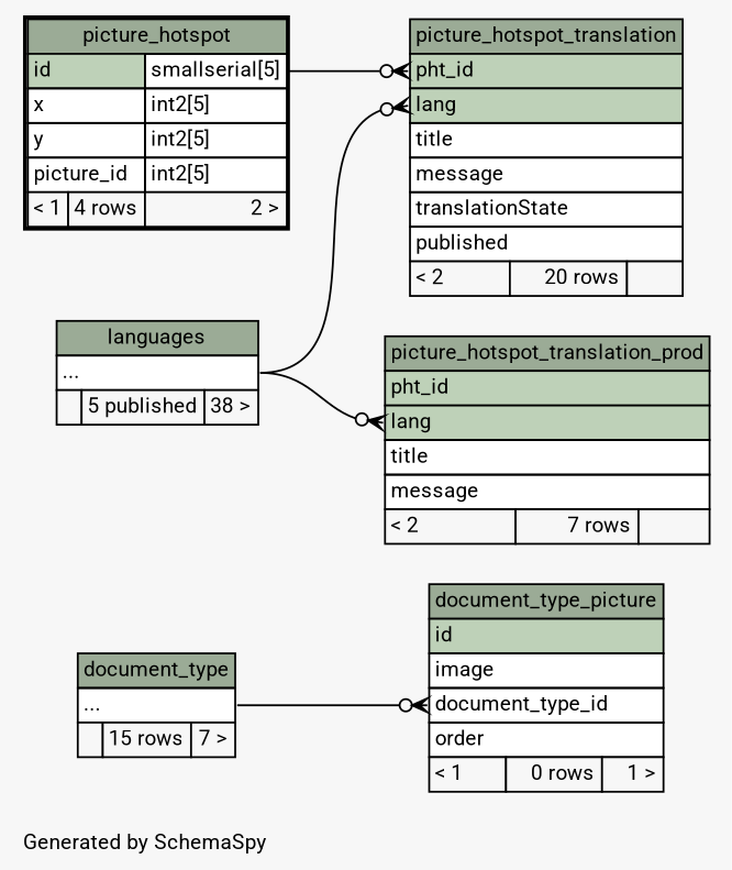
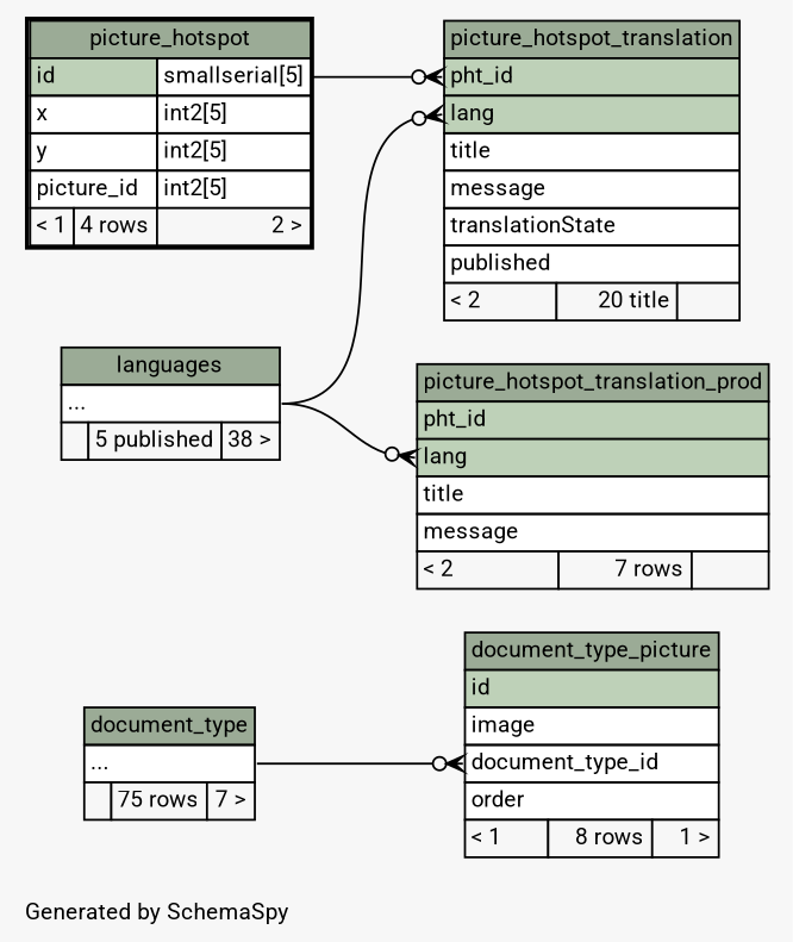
  digraph {
    bgcolor="#f7f7f7"
    fontname=Roboto
    fontsize=11
    label="\nGenerated by SchemaSpy"
    labeljust=l
    nodesep=0.18
    rankdir=RL
    ranksep=0.46
    node [fontname=Roboto fontsize=11 shape=plaintext]
    edge [arrowhead=none arrowsize=0.8 arrowtail=crowodot dir=back fontname=Roboto headport="elipses:e" tailport="lang:w"]
-   n1 [label=<     <TABLE BORDER="0" CELLBORDER="1" CELLSPACING="0" BGCOLOR="#ffffff">       <TR><TD COLSPAN="3" BGCOLOR="#9bab96" ALIGN="CENTER">document_type_picture</TD></TR>       <TR><TD PORT="id" COLSPAN="3" BGCOLOR="#bed1b8" ALIGN="LEFT">id</TD></TR>       <TR><TD PORT="image" COLSPAN="3" ALIGN="LEFT">image</TD></TR>       <TR><TD PORT="document_type_id" COLSPAN="3" ALIGN="LEFT">document_type_id</TD></TR>       <TR><TD PORT="order" COLSPAN="3" ALIGN="LEFT">order</TD></TR>       <TR><TD ALIGN="LEFT" BGCOLOR="#f7f7f7">&lt; 1</TD><TD ALIGN="RIGHT" BGCOLOR="#f7f7f7">0 rows</TD><TD ALIGN="RIGHT" BGCOLOR="#f7f7f7">1 &gt;</TD></TR>     </TABLE>>]
-   n2 [label=<     <TABLE BORDER="0" CELLBORDER="1" CELLSPACING="0" BGCOLOR="#ffffff">       <TR><TD COLSPAN="3" BGCOLOR="#9bab96" ALIGN="CENTER">document_type</TD></TR>       <TR><TD PORT="elipses" COLSPAN="3" ALIGN="LEFT">...</TD></TR>       <TR><TD ALIGN="LEFT" BGCOLOR="#f7f7f7">  </TD><TD ALIGN="RIGHT" BGCOLOR="#f7f7f7">15 rows</TD><TD ALIGN="RIGHT" BGCOLOR="#f7f7f7">7 &gt;</TD></TR>     </TABLE>>]
+   n1 [label=<     <TABLE BORDER="0" CELLBORDER="1" CELLSPACING="0" BGCOLOR="#ffffff">       <TR><TD COLSPAN="3" BGCOLOR="#9bab96" ALIGN="CENTER">document_type_picture</TD></TR>       <TR><TD PORT="id" COLSPAN="3" BGCOLOR="#bed1b8" ALIGN="LEFT">id</TD></TR>       <TR><TD PORT="image" COLSPAN="3" ALIGN="LEFT">image</TD></TR>       <TR><TD PORT="document_type_id" COLSPAN="3" ALIGN="LEFT">document_type_id</TD></TR>       <TR><TD PORT="order" COLSPAN="3" ALIGN="LEFT">order</TD></TR>       <TR><TD ALIGN="LEFT" BGCOLOR="#f7f7f7">&lt; 1</TD><TD ALIGN="RIGHT" BGCOLOR="#f7f7f7">8 rows</TD><TD ALIGN="RIGHT" BGCOLOR="#f7f7f7">1 &gt;</TD></TR>     </TABLE>>]
+   n2 [label=<     <TABLE BORDER="0" CELLBORDER="1" CELLSPACING="0" BGCOLOR="#ffffff">       <TR><TD COLSPAN="3" BGCOLOR="#9bab96" ALIGN="CENTER">document_type</TD></TR>       <TR><TD PORT="elipses" COLSPAN="3" ALIGN="LEFT">...</TD></TR>       <TR><TD ALIGN="LEFT" BGCOLOR="#f7f7f7">  </TD><TD ALIGN="RIGHT" BGCOLOR="#f7f7f7">75 rows</TD><TD ALIGN="RIGHT" BGCOLOR="#f7f7f7">7 &gt;</TD></TR>     </TABLE>>]
    n3 [label=<     <TABLE BORDER="2" CELLBORDER="1" CELLSPACING="0" BGCOLOR="#ffffff">       <TR><TD COLSPAN="3" BGCOLOR="#9bab96" ALIGN="CENTER">picture_hotspot</TD></TR>       <TR><TD PORT="id" COLSPAN="2" BGCOLOR="#bed1b8" ALIGN="LEFT">id</TD><TD PORT="id.type" ALIGN="LEFT">smallserial[5]</TD></TR>       <TR><TD PORT="x" COLSPAN="2" ALIGN="LEFT">x</TD><TD PORT="x.type" ALIGN="LEFT">int2[5]</TD></TR>       <TR><TD PORT="y" COLSPAN="2" ALIGN="LEFT">y</TD><TD PORT="y.type" ALIGN="LEFT">int2[5]</TD></TR>       <TR><TD PORT="picture_id" COLSPAN="2" ALIGN="LEFT">picture_id</TD><TD PORT="picture_id.type" ALIGN="LEFT">int2[5]</TD></TR>       <TR><TD ALIGN="LEFT" BGCOLOR="#f7f7f7">&lt; 1</TD><TD ALIGN="RIGHT" BGCOLOR="#f7f7f7">4 rows</TD><TD ALIGN="RIGHT" BGCOLOR="#f7f7f7">2 &gt;</TD></TR>     </TABLE>>]
-   n4 [label=<     <TABLE BORDER="0" CELLBORDER="1" CELLSPACING="0" BGCOLOR="#ffffff">       <TR><TD COLSPAN="3" BGCOLOR="#9bab96" ALIGN="CENTER">picture_hotspot_translation</TD></TR>       <TR><TD PORT="pht_id" COLSPAN="3" BGCOLOR="#bed1b8" ALIGN="LEFT">pht_id</TD></TR>       <TR><TD PORT="lang" COLSPAN="3" BGCOLOR="#bed1b8" ALIGN="LEFT">lang</TD></TR>       <TR><TD PORT="title" COLSPAN="3" ALIGN="LEFT">title</TD></TR>       <TR><TD PORT="message" COLSPAN="3" ALIGN="LEFT">message</TD></TR>       <TR><TD PORT="translationState" COLSPAN="3" ALIGN="LEFT">translationState</TD></TR>       <TR><TD PORT="published" COLSPAN="3" ALIGN="LEFT">published</TD></TR>       <TR><TD ALIGN="LEFT" BGCOLOR="#f7f7f7">&lt; 2</TD><TD ALIGN="RIGHT" BGCOLOR="#f7f7f7">20 rows</TD><TD ALIGN="RIGHT" BGCOLOR="#f7f7f7">  </TD></TR>     </TABLE>>]
+   n4 [label=<     <TABLE BORDER="0" CELLBORDER="1" CELLSPACING="0" BGCOLOR="#ffffff">       <TR><TD COLSPAN="3" BGCOLOR="#9bab96" ALIGN="CENTER">picture_hotspot_translation</TD></TR>       <TR><TD PORT="pht_id" COLSPAN="3" BGCOLOR="#bed1b8" ALIGN="LEFT">pht_id</TD></TR>       <TR><TD PORT="lang" COLSPAN="3" BGCOLOR="#bed1b8" ALIGN="LEFT">lang</TD></TR>       <TR><TD PORT="title" COLSPAN="3" ALIGN="LEFT">title</TD></TR>       <TR><TD PORT="message" COLSPAN="3" ALIGN="LEFT">message</TD></TR>       <TR><TD PORT="translationState" COLSPAN="3" ALIGN="LEFT">translationState</TD></TR>       <TR><TD PORT="published" COLSPAN="3" ALIGN="LEFT">published</TD></TR>       <TR><TD ALIGN="LEFT" BGCOLOR="#f7f7f7">&lt; 2</TD><TD ALIGN="RIGHT" BGCOLOR="#f7f7f7">20 title</TD><TD ALIGN="RIGHT" BGCOLOR="#f7f7f7">  </TD></TR>     </TABLE>>]
    n5 [label=<     <TABLE BORDER="0" CELLBORDER="1" CELLSPACING="0" BGCOLOR="#ffffff">       <TR><TD COLSPAN="3" BGCOLOR="#9bab96" ALIGN="CENTER">languages</TD></TR>       <TR><TD PORT="elipses" COLSPAN="3" ALIGN="LEFT">...</TD></TR>       <TR><TD ALIGN="LEFT" BGCOLOR="#f7f7f7">  </TD><TD ALIGN="RIGHT" BGCOLOR="#f7f7f7">5 published</TD><TD ALIGN="RIGHT" BGCOLOR="#f7f7f7">38 &gt;</TD></TR>     </TABLE>>]
    n6 [label=<     <TABLE BORDER="0" CELLBORDER="1" CELLSPACING="0" BGCOLOR="#ffffff">       <TR><TD COLSPAN="3" BGCOLOR="#9bab96" ALIGN="CENTER">picture_hotspot_translation_prod</TD></TR>       <TR><TD PORT="pht_id" COLSPAN="3" BGCOLOR="#bed1b8" ALIGN="LEFT">pht_id</TD></TR>       <TR><TD PORT="lang" COLSPAN="3" BGCOLOR="#bed1b8" ALIGN="LEFT">lang</TD></TR>       <TR><TD PORT="title" COLSPAN="3" ALIGN="LEFT">title</TD></TR>       <TR><TD PORT="message" COLSPAN="3" ALIGN="LEFT">message</TD></TR>       <TR><TD ALIGN="LEFT" BGCOLOR="#f7f7f7">&lt; 2</TD><TD ALIGN="RIGHT" BGCOLOR="#f7f7f7">7 rows</TD><TD ALIGN="RIGHT" BGCOLOR="#f7f7f7">  </TD></TR>     </TABLE>>]
    n1 -> n2 [tailport="document_type_id:w"]
    n4 -> n3 [headport="id.type:e" tailport="pht_id:w"]
    n4 -> n5
    n6 -> n5
  }
